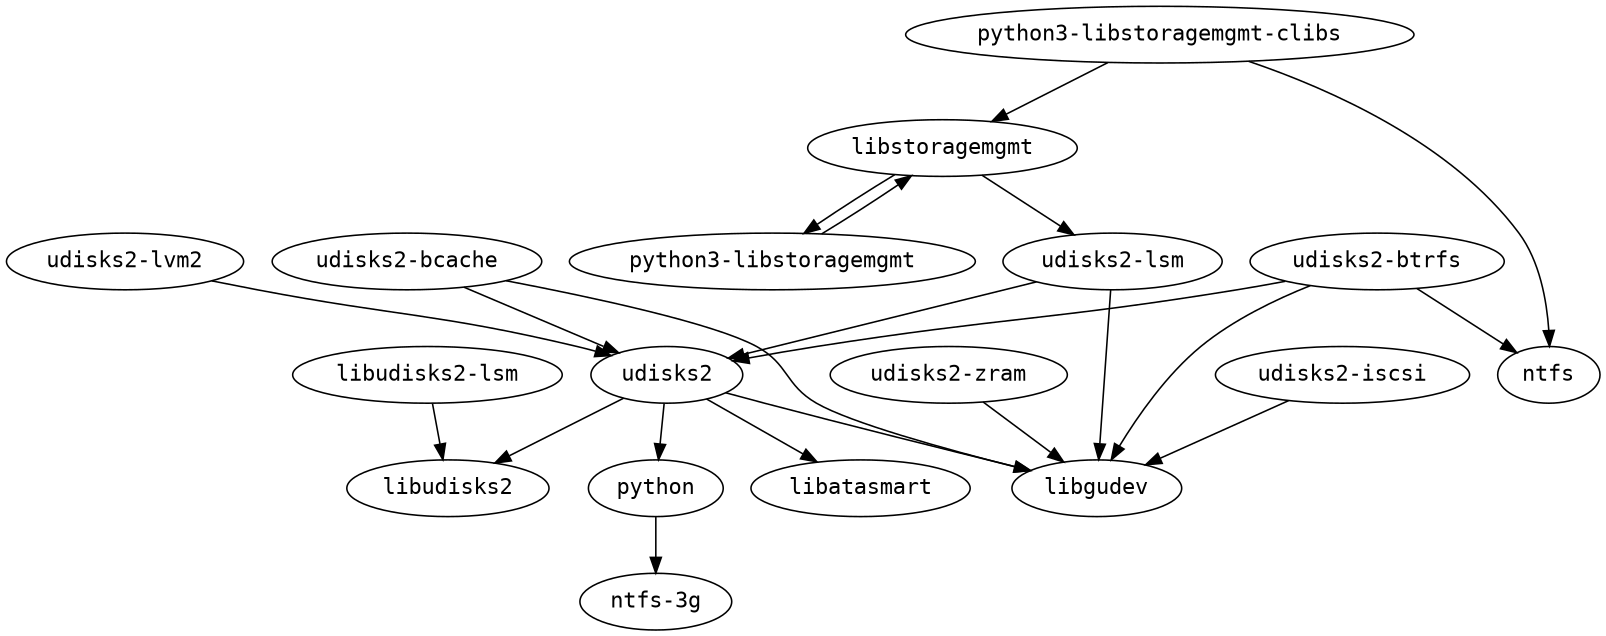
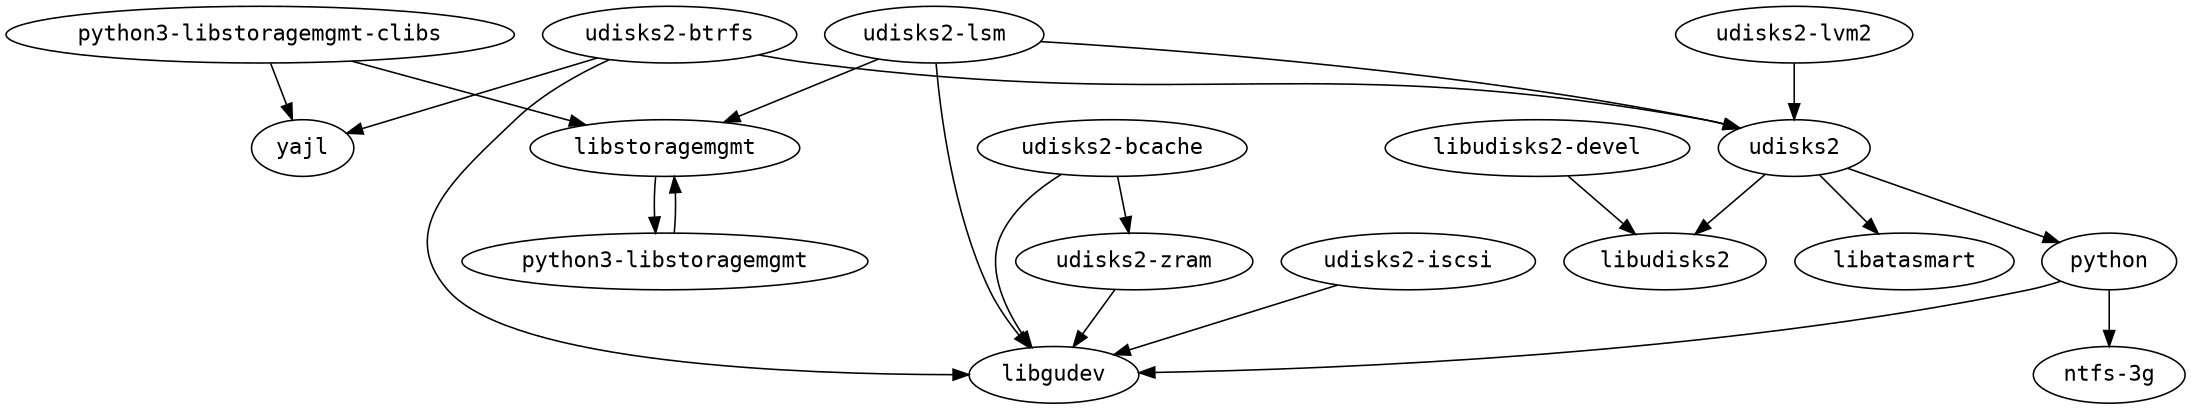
  strict digraph {
    node [fontname=monospace]
    libstoragemgmt
    "python3-libstoragemgmt"
    "python3-libstoragemgmt-clibs"
-   yajl [label=ntfs]
-   "libudisks2-devel" [label="libudisks2-lsm"]
+   yajl
+   "libudisks2-devel"
    libudisks2
    n7 [label=python]
    "ntfs-3g"
    "udisks2-bcache"
    libgudev
    udisks2
    libatasmart
    "udisks2-btrfs"
    "udisks2-iscsi"
    "udisks2-lsm"
    "udisks2-lvm2"
    "udisks2-zram"
    libstoragemgmt -> "python3-libstoragemgmt"
    "python3-libstoragemgmt" -> libstoragemgmt
    "python3-libstoragemgmt-clibs" -> libstoragemgmt
    "python3-libstoragemgmt-clibs" -> yajl
    "libudisks2-devel" -> libudisks2
    n7 -> "ntfs-3g"
    "udisks2-bcache" -> libgudev
-   "udisks2-bcache" -> udisks2
+   "udisks2-bcache" -> "udisks2-zram"
    udisks2 -> libudisks2
    udisks2 -> n7
-   udisks2 -> libgudev
+   n7 -> libgudev
    udisks2 -> libatasmart
    "udisks2-btrfs" -> yajl
    "udisks2-btrfs" -> libgudev
    "udisks2-btrfs" -> udisks2
    "udisks2-iscsi" -> libgudev
-   libstoragemgmt -> "udisks2-lsm"
+   "udisks2-lsm" -> libstoragemgmt
    "udisks2-lsm" -> libgudev
    "udisks2-lsm" -> udisks2
    "udisks2-lvm2" -> udisks2
    "udisks2-zram" -> libgudev
  }
